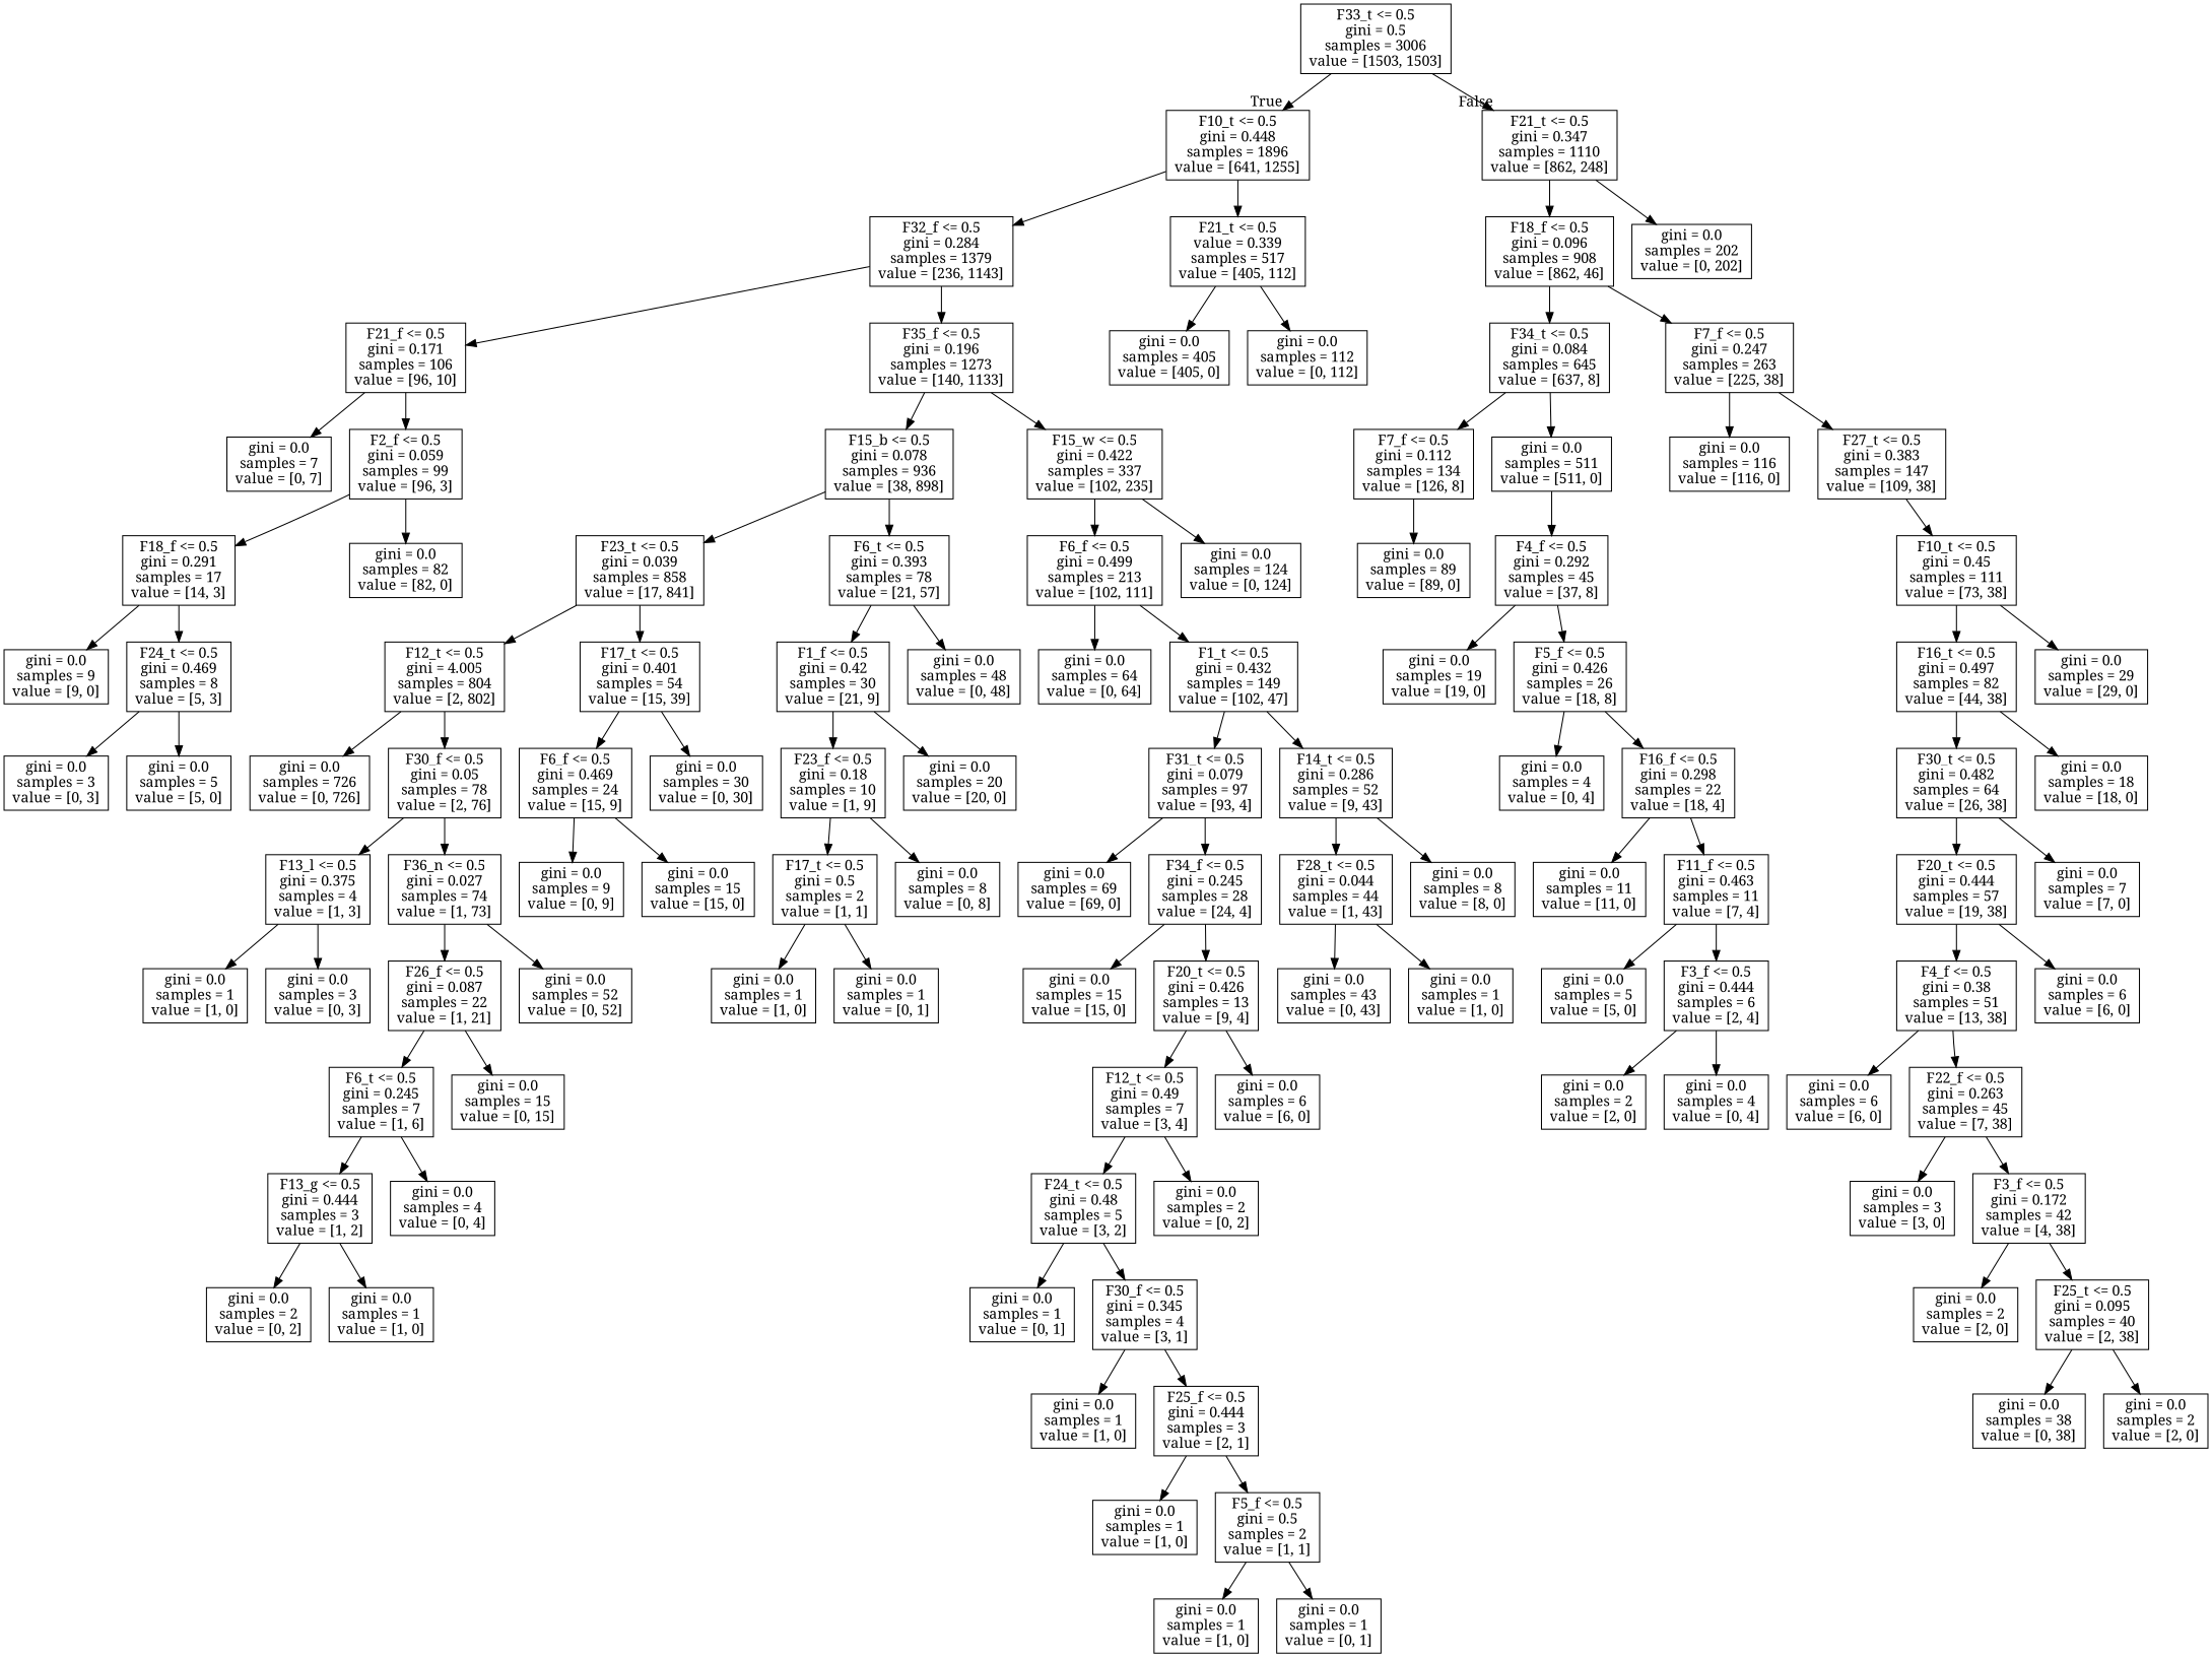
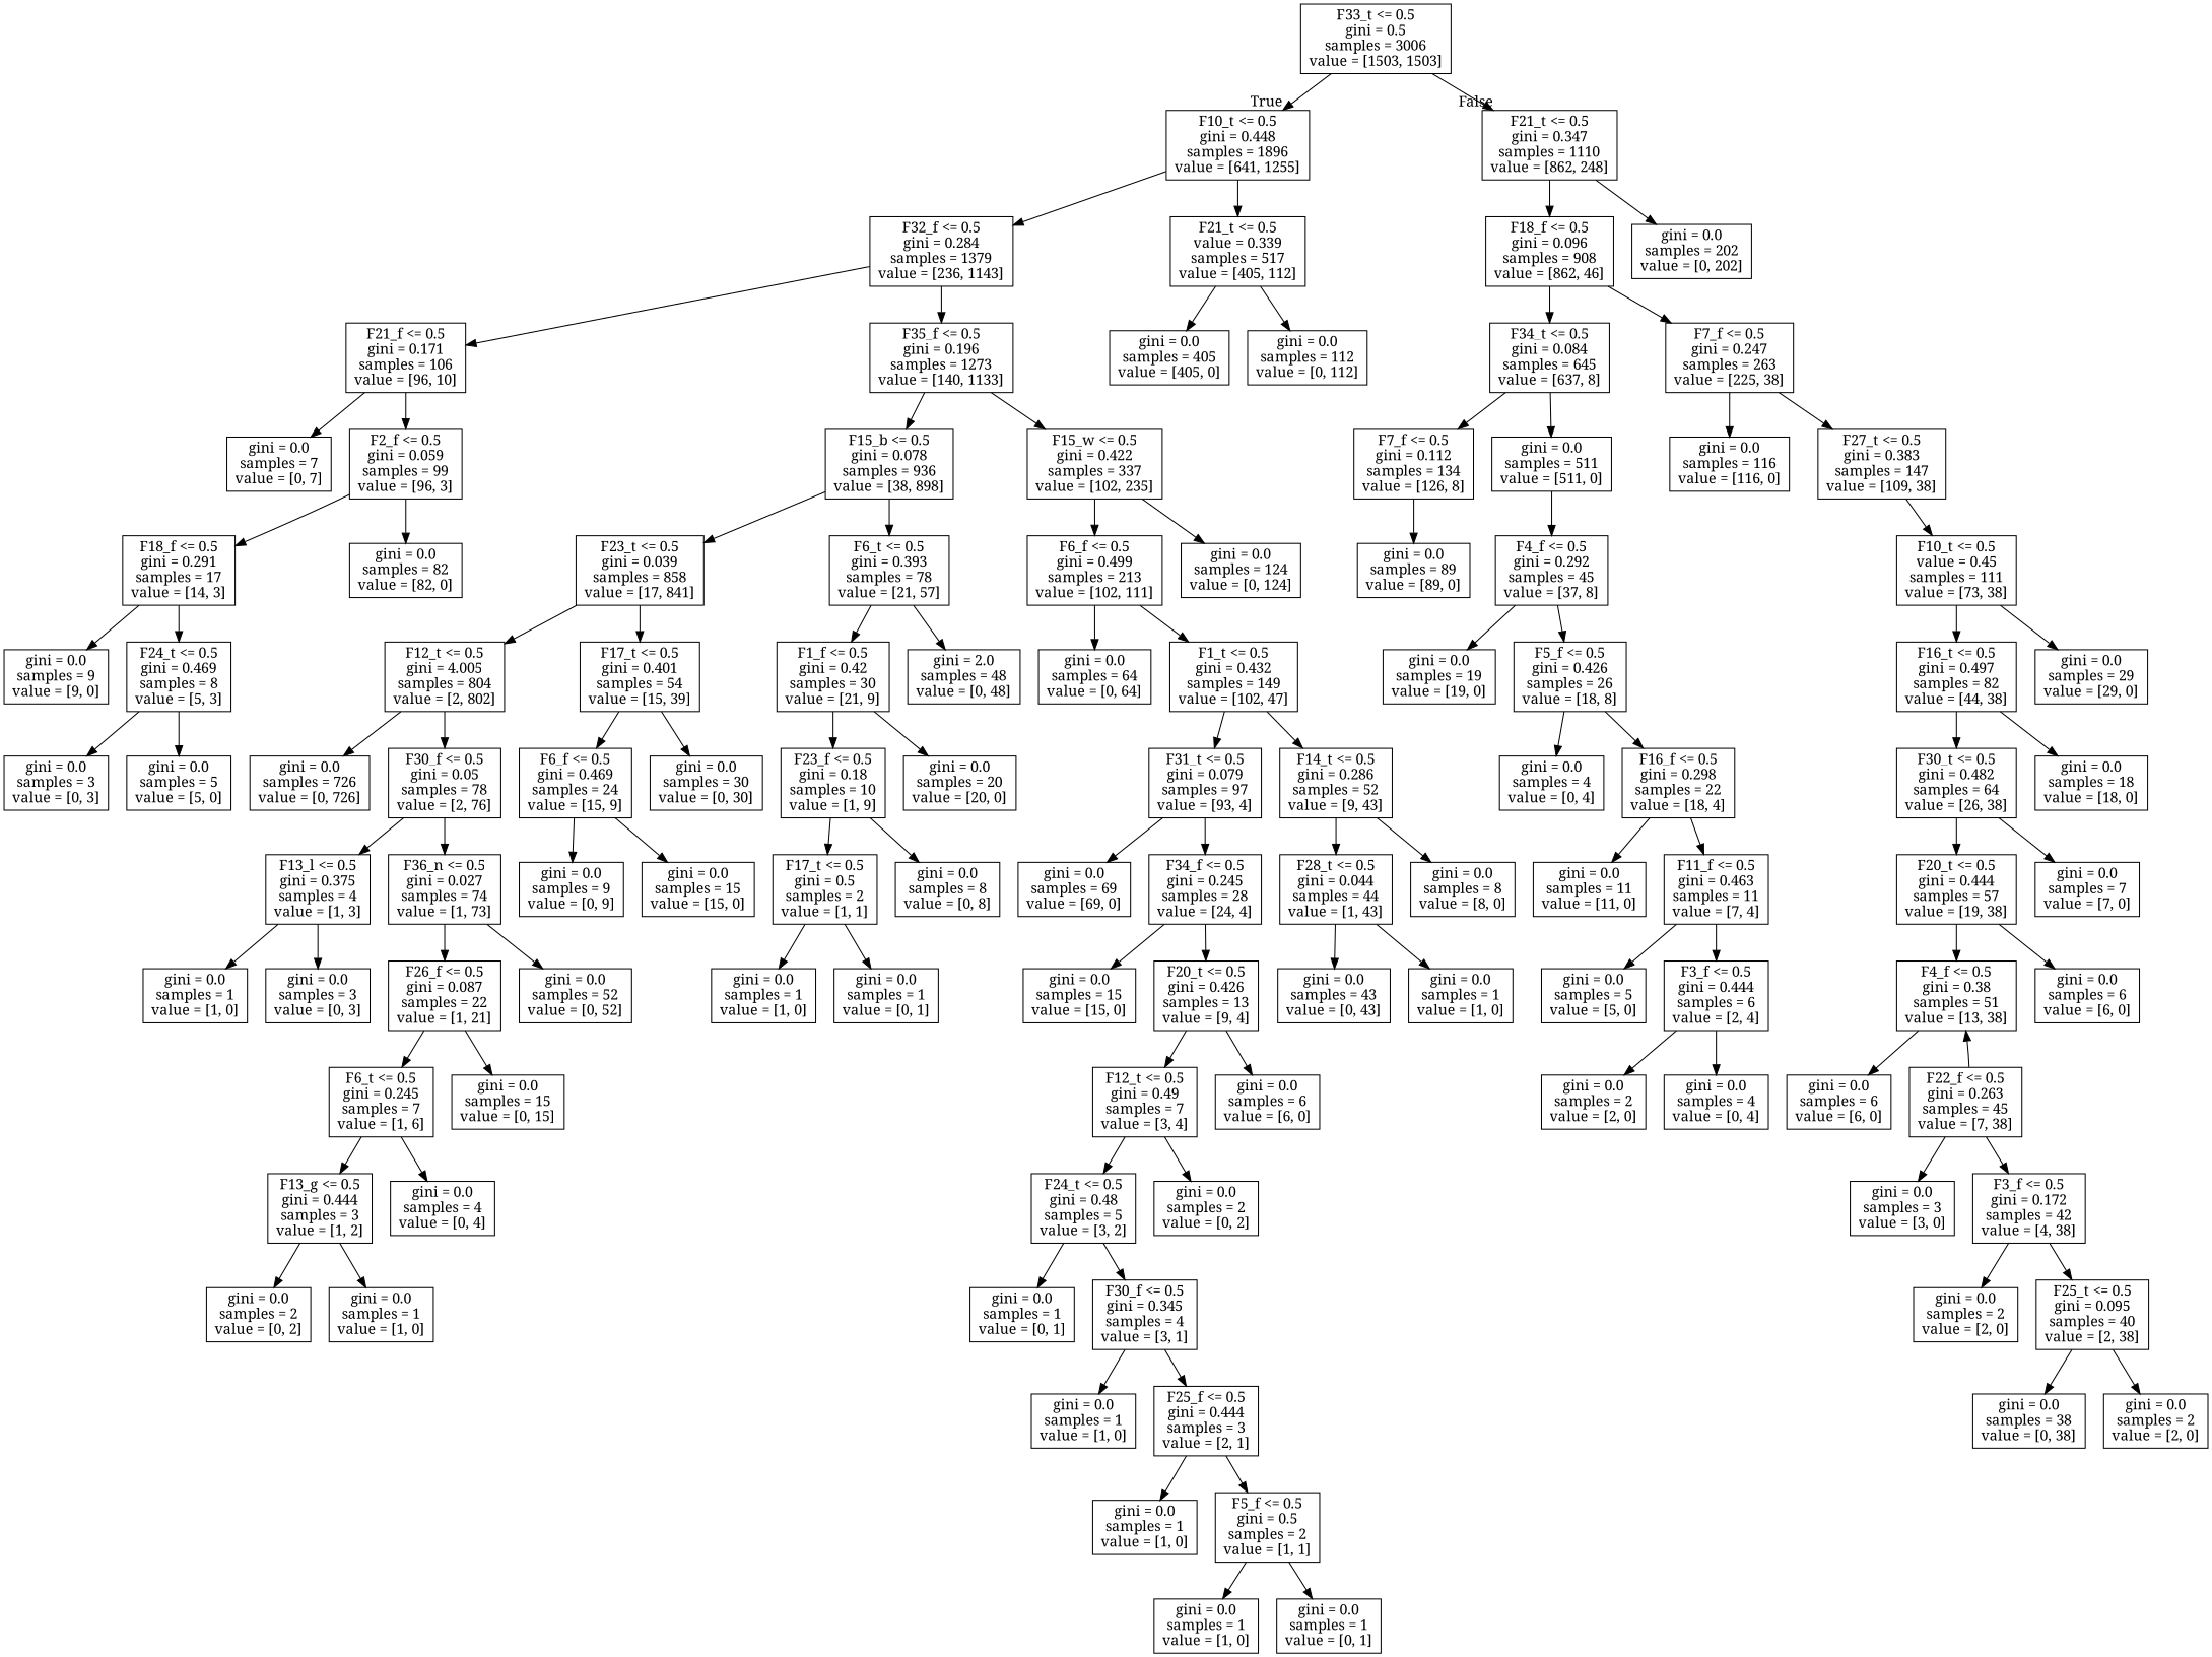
  digraph {
    fontname="Noto Serif"
    node [fontname="Noto Serif" shape=box]
    edge [fontname="Noto Serif"]
    n1 [label="F33_t <= 0.5\ngini = 0.5\nsamples = 3006\nvalue = [1503, 1503]"]
    n2 [label="F10_t <= 0.5\ngini = 0.448\nsamples = 1896\nvalue = [641, 1255]"]
    n3 [label="F21_t <= 0.5\ngini = 0.347\nsamples = 1110\nvalue = [862, 248]"]
    n4 [label="F32_f <= 0.5\ngini = 0.284\nsamples = 1379\nvalue = [236, 1143]"]
    n5 [label="F21_t <= 0.5\nvalue = 0.339\nsamples = 517\nvalue = [405, 112]"]
    n6 [label="F18_f <= 0.5\ngini = 0.096\nsamples = 908\nvalue = [862, 46]"]
    n7 [label="gini = 0.0\nsamples = 202\nvalue = [0, 202]"]
    n8 [label="F21_f <= 0.5\ngini = 0.171\nsamples = 106\nvalue = [96, 10]"]
    n9 [label="F35_f <= 0.5\ngini = 0.196\nsamples = 1273\nvalue = [140, 1133]"]
    n10 [label="gini = 0.0\nsamples = 405\nvalue = [405, 0]"]
    n11 [label="gini = 0.0\nsamples = 112\nvalue = [0, 112]"]
    n12 [label="gini = 0.0\nsamples = 7\nvalue = [0, 7]"]
    n13 [label="F2_f <= 0.5\ngini = 0.059\nsamples = 99\nvalue = [96, 3]"]
    n14 [label="F15_b <= 0.5\ngini = 0.078\nsamples = 936\nvalue = [38, 898]"]
    n15 [label="F15_w <= 0.5\ngini = 0.422\nsamples = 337\nvalue = [102, 235]"]
    n16 [label="F18_f <= 0.5\ngini = 0.291\nsamples = 17\nvalue = [14, 3]"]
    n17 [label="gini = 0.0\nsamples = 82\nvalue = [82, 0]"]
    n18 [label="gini = 0.0\nsamples = 9\nvalue = [9, 0]"]
    n19 [label="F24_t <= 0.5\ngini = 0.469\nsamples = 8\nvalue = [5, 3]"]
    n20 [label="gini = 0.0\nsamples = 3\nvalue = [0, 3]"]
    n21 [label="gini = 0.0\nsamples = 5\nvalue = [5, 0]"]
    n22 [label="F23_t <= 0.5\ngini = 0.039\nsamples = 858\nvalue = [17, 841]"]
    n23 [label="F6_t <= 0.5\ngini = 0.393\nsamples = 78\nvalue = [21, 57]"]
    n24 [label="F6_f <= 0.5\ngini = 0.499\nsamples = 213\nvalue = [102, 111]"]
    n25 [label="gini = 0.0\nsamples = 124\nvalue = [0, 124]"]
    n26 [label="F12_t <= 0.5\ngini = 4.005\nsamples = 804\nvalue = [2, 802]"]
    n27 [label="F17_t <= 0.5\ngini = 0.401\nsamples = 54\nvalue = [15, 39]"]
    n28 [label="F1_f <= 0.5\ngini = 0.42\nsamples = 30\nvalue = [21, 9]"]
-   n29 [label="gini = 0.0\nsamples = 48\nvalue = [0, 48]"]
+   n29 [label="gini = 2.0\nsamples = 48\nvalue = [0, 48]"]
    n30 [label="gini = 0.0\nsamples = 726\nvalue = [0, 726]"]
    n31 [label="F30_f <= 0.5\ngini = 0.05\nsamples = 78\nvalue = [2, 76]"]
    n32 [label="F6_f <= 0.5\ngini = 0.469\nsamples = 24\nvalue = [15, 9]"]
    n33 [label="gini = 0.0\nsamples = 30\nvalue = [0, 30]"]
    n34 [label="F13_l <= 0.5\ngini = 0.375\nsamples = 4\nvalue = [1, 3]"]
    n35 [label="F36_n <= 0.5\ngini = 0.027\nsamples = 74\nvalue = [1, 73]"]
    n36 [label="gini = 0.0\nsamples = 1\nvalue = [1, 0]"]
    n37 [label="gini = 0.0\nsamples = 3\nvalue = [0, 3]"]
    n38 [label="F26_f <= 0.5\ngini = 0.087\nsamples = 22\nvalue = [1, 21]"]
    n39 [label="gini = 0.0\nsamples = 52\nvalue = [0, 52]"]
    n40 [label="F6_t <= 0.5\ngini = 0.245\nsamples = 7\nvalue = [1, 6]"]
    n41 [label="gini = 0.0\nsamples = 15\nvalue = [0, 15]"]
    n42 [label="F13_g <= 0.5\ngini = 0.444\nsamples = 3\nvalue = [1, 2]"]
    n43 [label="gini = 0.0\nsamples = 4\nvalue = [0, 4]"]
    n44 [label="gini = 0.0\nsamples = 2\nvalue = [0, 2]"]
    n45 [label="gini = 0.0\nsamples = 1\nvalue = [1, 0]"]
    n46 [label="gini = 0.0\nsamples = 9\nvalue = [0, 9]"]
    n47 [label="gini = 0.0\nsamples = 15\nvalue = [15, 0]"]
    n48 [label="F23_f <= 0.5\ngini = 0.18\nsamples = 10\nvalue = [1, 9]"]
    n49 [label="gini = 0.0\nsamples = 20\nvalue = [20, 0]"]
    n50 [label="F17_t <= 0.5\ngini = 0.5\nsamples = 2\nvalue = [1, 1]"]
    n51 [label="gini = 0.0\nsamples = 8\nvalue = [0, 8]"]
    n52 [label="gini = 0.0\nsamples = 1\nvalue = [1, 0]"]
    n53 [label="gini = 0.0\nsamples = 1\nvalue = [0, 1]"]
    n54 [label="gini = 0.0\nsamples = 64\nvalue = [0, 64]"]
    n55 [label="F1_t <= 0.5\ngini = 0.432\nsamples = 149\nvalue = [102, 47]"]
    n56 [label="F31_t <= 0.5\ngini = 0.079\nsamples = 97\nvalue = [93, 4]"]
    n57 [label="F14_t <= 0.5\ngini = 0.286\nsamples = 52\nvalue = [9, 43]"]
    n58 [label="gini = 0.0\nsamples = 69\nvalue = [69, 0]"]
    n59 [label="F34_f <= 0.5\ngini = 0.245\nsamples = 28\nvalue = [24, 4]"]
    n60 [label="F28_t <= 0.5\ngini = 0.044\nsamples = 44\nvalue = [1, 43]"]
    n61 [label="gini = 0.0\nsamples = 8\nvalue = [8, 0]"]
    n62 [label="gini = 0.0\nsamples = 15\nvalue = [15, 0]"]
    n63 [label="F20_t <= 0.5\ngini = 0.426\nsamples = 13\nvalue = [9, 4]"]
    n64 [label="F12_t <= 0.5\ngini = 0.49\nsamples = 7\nvalue = [3, 4]"]
    n65 [label="gini = 0.0\nsamples = 6\nvalue = [6, 0]"]
    n66 [label="F24_t <= 0.5\ngini = 0.48\nsamples = 5\nvalue = [3, 2]"]
    n67 [label="gini = 0.0\nsamples = 2\nvalue = [0, 2]"]
    n68 [label="gini = 0.0\nsamples = 1\nvalue = [0, 1]"]
    n69 [label="F30_f <= 0.5\ngini = 0.345\nsamples = 4\nvalue = [3, 1]"]
    n70 [label="gini = 0.0\nsamples = 1\nvalue = [1, 0]"]
    n71 [label="F25_f <= 0.5\ngini = 0.444\nsamples = 3\nvalue = [2, 1]"]
    n72 [label="gini = 0.0\nsamples = 1\nvalue = [1, 0]"]
    n73 [label="F5_f <= 0.5\ngini = 0.5\nsamples = 2\nvalue = [1, 1]"]
    n74 [label="gini = 0.0\nsamples = 1\nvalue = [1, 0]"]
    n75 [label="gini = 0.0\nsamples = 1\nvalue = [0, 1]"]
    n76 [label="gini = 0.0\nsamples = 43\nvalue = [0, 43]"]
    n77 [label="gini = 0.0\nsamples = 1\nvalue = [1, 0]"]
    n78 [label="F34_t <= 0.5\ngini = 0.084\nsamples = 645\nvalue = [637, 8]"]
    n79 [label="F7_f <= 0.5\ngini = 0.247\nsamples = 263\nvalue = [225, 38]"]
    n80 [label="F7_f <= 0.5\ngini = 0.112\nsamples = 134\nvalue = [126, 8]"]
    n81 [label="gini = 0.0\nsamples = 511\nvalue = [511, 0]"]
    n82 [label="gini = 0.0\nsamples = 116\nvalue = [116, 0]"]
    n83 [label="F27_t <= 0.5\ngini = 0.383\nsamples = 147\nvalue = [109, 38]"]
    n84 [label="gini = 0.0\nsamples = 89\nvalue = [89, 0]"]
    n85 [label="F4_f <= 0.5\ngini = 0.292\nsamples = 45\nvalue = [37, 8]"]
    n86 [label="gini = 0.0\nsamples = 19\nvalue = [19, 0]"]
    n87 [label="F5_f <= 0.5\ngini = 0.426\nsamples = 26\nvalue = [18, 8]"]
    n88 [label="gini = 0.0\nsamples = 4\nvalue = [0, 4]"]
    n89 [label="F16_f <= 0.5\ngini = 0.298\nsamples = 22\nvalue = [18, 4]"]
    n90 [label="gini = 0.0\nsamples = 11\nvalue = [11, 0]"]
    n91 [label="F11_f <= 0.5\ngini = 0.463\nsamples = 11\nvalue = [7, 4]"]
    n92 [label="gini = 0.0\nsamples = 5\nvalue = [5, 0]"]
    n93 [label="F3_f <= 0.5\ngini = 0.444\nsamples = 6\nvalue = [2, 4]"]
    n94 [label="gini = 0.0\nsamples = 2\nvalue = [2, 0]"]
    n95 [label="gini = 0.0\nsamples = 4\nvalue = [0, 4]"]
-   n96 [label="F10_t <= 0.5\ngini = 0.45\nsamples = 111\nvalue = [73, 38]"]
+   n96 [label="F10_t <= 0.5\nvalue = 0.45\nsamples = 111\nvalue = [73, 38]"]
    n97 [label="F16_t <= 0.5\ngini = 0.497\nsamples = 82\nvalue = [44, 38]"]
    n98 [label="gini = 0.0\nsamples = 29\nvalue = [29, 0]"]
    n99 [label="F30_t <= 0.5\ngini = 0.482\nsamples = 64\nvalue = [26, 38]"]
    n100 [label="gini = 0.0\nsamples = 18\nvalue = [18, 0]"]
    n101 [label="F20_t <= 0.5\ngini = 0.444\nsamples = 57\nvalue = [19, 38]"]
    n102 [label="gini = 0.0\nsamples = 7\nvalue = [7, 0]"]
    n103 [label="F4_f <= 0.5\ngini = 0.38\nsamples = 51\nvalue = [13, 38]"]
    n104 [label="gini = 0.0\nsamples = 6\nvalue = [6, 0]"]
    n105 [label="gini = 0.0\nsamples = 6\nvalue = [6, 0]"]
    n106 [label="F22_f <= 0.5\ngini = 0.263\nsamples = 45\nvalue = [7, 38]"]
    n107 [label="gini = 0.0\nsamples = 3\nvalue = [3, 0]"]
    n108 [label="F3_f <= 0.5\ngini = 0.172\nsamples = 42\nvalue = [4, 38]"]
    n109 [label="gini = 0.0\nsamples = 2\nvalue = [2, 0]"]
    n110 [label="F25_t <= 0.5\ngini = 0.095\nsamples = 40\nvalue = [2, 38]"]
    n111 [label="gini = 0.0\nsamples = 38\nvalue = [0, 38]"]
    n112 [label="gini = 0.0\nsamples = 2\nvalue = [2, 0]"]
    n1 -> n2 [headlabel=True labelangle=45 labeldistance=2.5]
    n1 -> n3 [headlabel=False labelangle=-45 labeldistance=2.5]
    n2 -> n4
    n2 -> n5
    n3 -> n6
    n3 -> n7
    n4 -> n8
    n4 -> n9
    n5 -> n10
    n5 -> n11
    n6 -> n78
    n6 -> n79
    n8 -> n12
    n8 -> n13
    n9 -> n14
    n9 -> n15
    n13 -> n16
    n13 -> n17
    n14 -> n22
    n14 -> n23
    n15 -> n24
    n15 -> n25
    n16 -> n18
    n16 -> n19
    n19 -> n20
    n19 -> n21
    n22 -> n26
    n22 -> n27
    n23 -> n28
    n23 -> n29
    n24 -> n54
    n24 -> n55
    n26 -> n30
    n26 -> n31
    n27 -> n32
    n27 -> n33
    n28 -> n48
    n28 -> n49
    n31 -> n34
    n31 -> n35
    n32 -> n46
    n32 -> n47
    n34 -> n36
    n34 -> n37
    n35 -> n38
    n35 -> n39
    n38 -> n40
    n38 -> n41
    n40 -> n42
    n40 -> n43
    n42 -> n44
    n42 -> n45
    n48 -> n50
    n48 -> n51
    n50 -> n52
    n50 -> n53
    n55 -> n56
    n55 -> n57
    n56 -> n58
    n56 -> n59
    n57 -> n60
    n57 -> n61
    n59 -> n62
    n59 -> n63
    n60 -> n76
    n60 -> n77
    n63 -> n64
    n63 -> n65
    n64 -> n66
    n64 -> n67
    n66 -> n68
    n66 -> n69
    n69 -> n70
    n69 -> n71
    n71 -> n72
    n71 -> n73
    n73 -> n74
    n73 -> n75
    n78 -> n80
    n78 -> n81
    n79 -> n82
    n79 -> n83
    n80 -> n84
    n81 -> n85
    n83 -> n96
    n85 -> n86
    n85 -> n87
    n87 -> n88
    n87 -> n89
    n89 -> n90
    n89 -> n91
    n91 -> n92
    n91 -> n93
    n93 -> n94
    n93 -> n95
    n96 -> n97
    n96 -> n98
    n97 -> n99
    n97 -> n100
    n99 -> n101
    n99 -> n102
    n101 -> n103
    n101 -> n104
    n103 -> n105
-   n103 -> n106
+   n106 -> n103
    n106 -> n107
    n106 -> n108
    n108 -> n109
    n108 -> n110
    n110 -> n111
    n110 -> n112
  }
